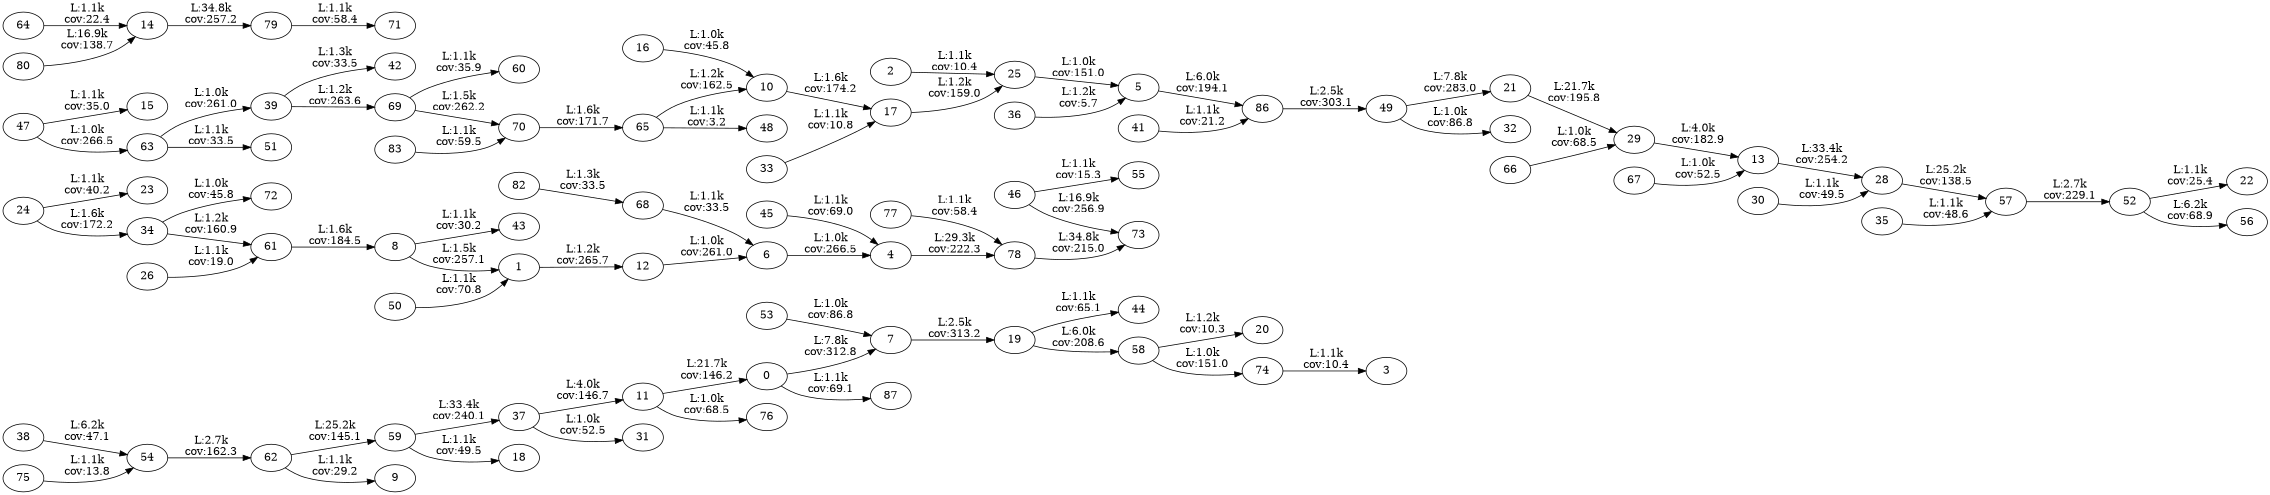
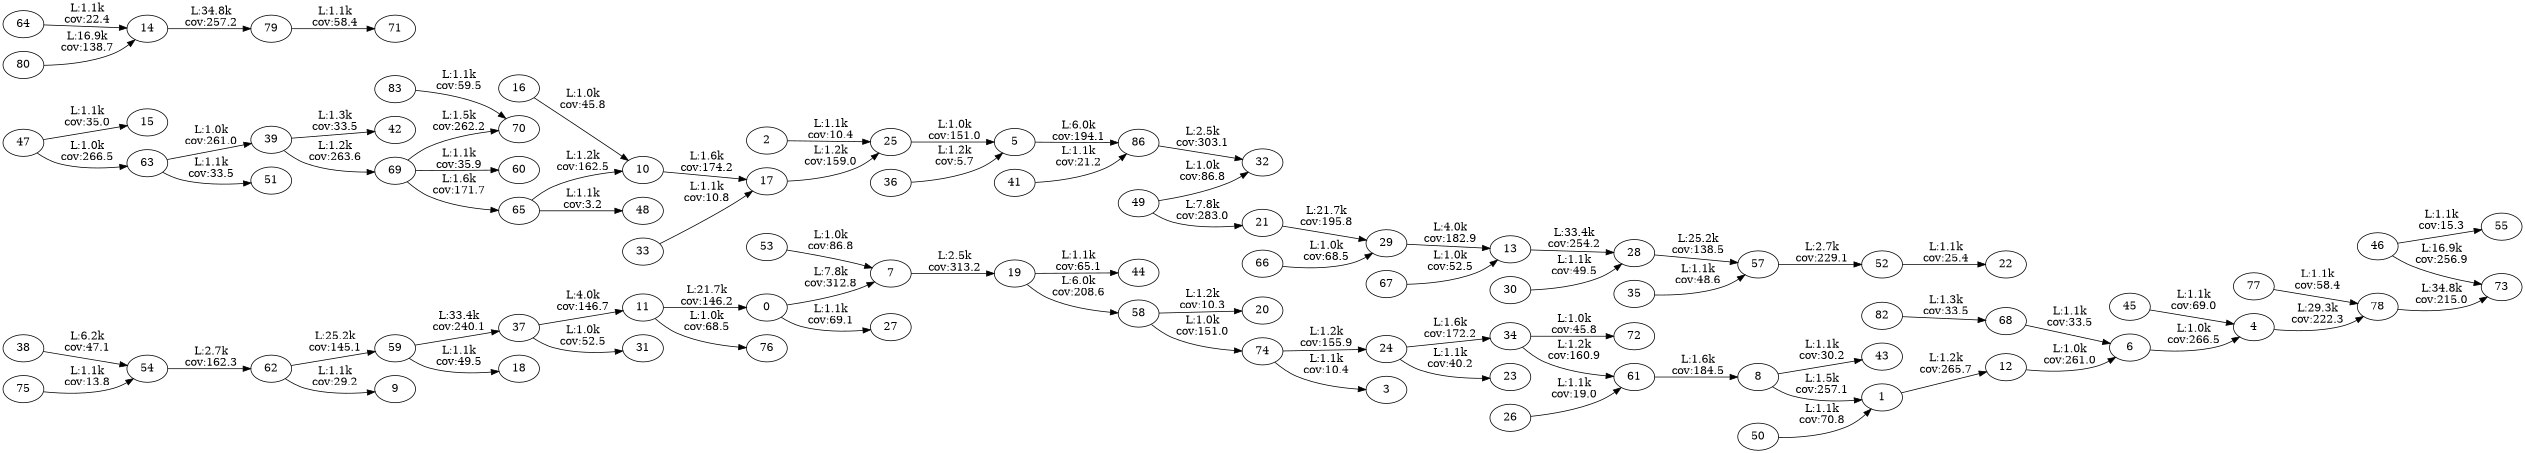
  digraph {
    rankdir=LR
    0
    7
-   27 [label=87]
+   27
    19
    1
    12
    6
    2
    25
    5
    4
    78
    73
    n14 [label=86]
    49
    44
    58
    8
    43
    10
    17
    11
    76
    13
    28
    57
    14
    79
    71
    16
    20
    74
    21
    29
    24
    23
    34
    61
    72
    26
    52
    30
    33
    35
    36
    37
    31
    38
    54
    62
    39
    42
    69
    60
    70
    41
    45
    46
    55
    47
    15
    63
    51
    32
    50
    22
-   56
    53
    59
    9
    3
    18
    64
    65
    48
    66
    67
    68
    75
    77
    80
    82
    83
    0 -> 7 [label=" L:7.8k\n cov:312.8"]
    0 -> 27 [label=" L:1.1k\n cov:69.1"]
    7 -> 19 [label=" L:2.5k\n cov:313.2"]
    19 -> 44 [label=" L:1.1k\n cov:65.1"]
    19 -> 58 [label=" L:6.0k\n cov:208.6"]
    1 -> 12 [label=" L:1.2k\n cov:265.7"]
    12 -> 6 [label=" L:1.0k\n cov:261.0"]
    6 -> 4 [label=" L:1.0k\n cov:266.5"]
    2 -> 25 [label=" L:1.1k\n cov:10.4"]
    25 -> 5 [label=" L:1.0k\n cov:151.0"]
    5 -> n14 [label=" L:6.0k\n cov:194.1"]
    4 -> 78 [label=" L:29.3k\n cov:222.3"]
    78 -> 73 [label=" L:34.8k\n cov:215.0"]
-   n14 -> 49 [label=" L:2.5k\n cov:303.1"]
+   n14 -> 32 [label=" L:2.5k\n cov:303.1"]
    49 -> 21 [label=" L:7.8k\n cov:283.0"]
    49 -> 32 [label=" L:1.0k\n cov:86.8"]
    58 -> 20 [label=" L:1.2k\n cov:10.3"]
    58 -> 74 [label=" L:1.0k\n cov:151.0"]
    8 -> 1 [label=" L:1.5k\n cov:257.1"]
    8 -> 43 [label=" L:1.1k\n cov:30.2"]
    10 -> 17 [label=" L:1.6k\n cov:174.2"]
    17 -> 25 [label=" L:1.2k\n cov:159.0"]
    11 -> 0 [label=" L:21.7k\n cov:146.2"]
    11 -> 76 [label=" L:1.0k\n cov:68.5"]
    13 -> 28 [label=" L:33.4k\n cov:254.2"]
    28 -> 57 [label=" L:25.2k\n cov:138.5"]
    57 -> 52 [label=" L:2.7k\n cov:229.1"]
    14 -> 79 [label=" L:34.8k\n cov:257.2"]
    79 -> 71 [label=" L:1.1k\n cov:58.4"]
    16 -> 10 [label=" L:1.0k\n cov:45.8"]
+   74 -> 24 [label=" L:1.2k\n cov:155.9"]
    74 -> 3 [label=" L:1.1k\n cov:10.4"]
    21 -> 29 [label=" L:21.7k\n cov:195.8"]
    29 -> 13 [label=" L:4.0k\n cov:182.9"]
    24 -> 23 [label=" L:1.1k\n cov:40.2"]
    24 -> 34 [label=" L:1.6k\n cov:172.2"]
    34 -> 61 [label=" L:1.2k\n cov:160.9"]
    34 -> 72 [label=" L:1.0k\n cov:45.8"]
    61 -> 8 [label=" L:1.6k\n cov:184.5"]
    26 -> 61 [label=" L:1.1k\n cov:19.0"]
    52 -> 22 [label=" L:1.1k\n cov:25.4"]
-   52 -> 56 [label=" L:6.2k\n cov:68.9"]
    30 -> 28 [label=" L:1.1k\n cov:49.5"]
    33 -> 17 [label=" L:1.1k\n cov:10.8"]
    35 -> 57 [label=" L:1.1k\n cov:48.6"]
    36 -> 5 [label=" L:1.2k\n cov:5.7"]
    37 -> 11 [label=" L:4.0k\n cov:146.7"]
    37 -> 31 [label=" L:1.0k\n cov:52.5"]
    38 -> 54 [label=" L:6.2k\n cov:47.1"]
    54 -> 62 [label=" L:2.7k\n cov:162.3"]
    62 -> 59 [label=" L:25.2k\n cov:145.1"]
    62 -> 9 [label=" L:1.1k\n cov:29.2"]
    39 -> 42 [label=" L:1.3k\n cov:33.5"]
    39 -> 69 [label=" L:1.2k\n cov:263.6"]
    69 -> 60 [label=" L:1.1k\n cov:35.9"]
    69 -> 70 [label=" L:1.5k\n cov:262.2"]
-   70 -> 65 [label=" L:1.6k\n cov:171.7"]
+   69 -> 65 [label=" L:1.6k\n cov:171.7"]
    41 -> n14 [label=" L:1.1k\n cov:21.2"]
    45 -> 4 [label=" L:1.1k\n cov:69.0"]
    46 -> 73 [label=" L:16.9k\n cov:256.9"]
    46 -> 55 [label=" L:1.1k\n cov:15.3"]
    47 -> 15 [label=" L:1.1k\n cov:35.0"]
    47 -> 63 [label=" L:1.0k\n cov:266.5"]
    63 -> 39 [label=" L:1.0k\n cov:261.0"]
    63 -> 51 [label=" L:1.1k\n cov:33.5"]
    50 -> 1 [label=" L:1.1k\n cov:70.8"]
    53 -> 7 [label=" L:1.0k\n cov:86.8"]
    59 -> 37 [label=" L:33.4k\n cov:240.1"]
    59 -> 18 [label=" L:1.1k\n cov:49.5"]
    64 -> 14 [label=" L:1.1k\n cov:22.4"]
    65 -> 10 [label=" L:1.2k\n cov:162.5"]
    65 -> 48 [label=" L:1.1k\n cov:3.2"]
    66 -> 29 [label=" L:1.0k\n cov:68.5"]
    67 -> 13 [label=" L:1.0k\n cov:52.5"]
    68 -> 6 [label=" L:1.1k\n cov:33.5"]
    75 -> 54 [label=" L:1.1k\n cov:13.8"]
    77 -> 78 [label=" L:1.1k\n cov:58.4"]
    80 -> 14 [label=" L:16.9k\n cov:138.7"]
    82 -> 68 [label=" L:1.3k\n cov:33.5"]
    83 -> 70 [label=" L:1.1k\n cov:59.5"]
  }
